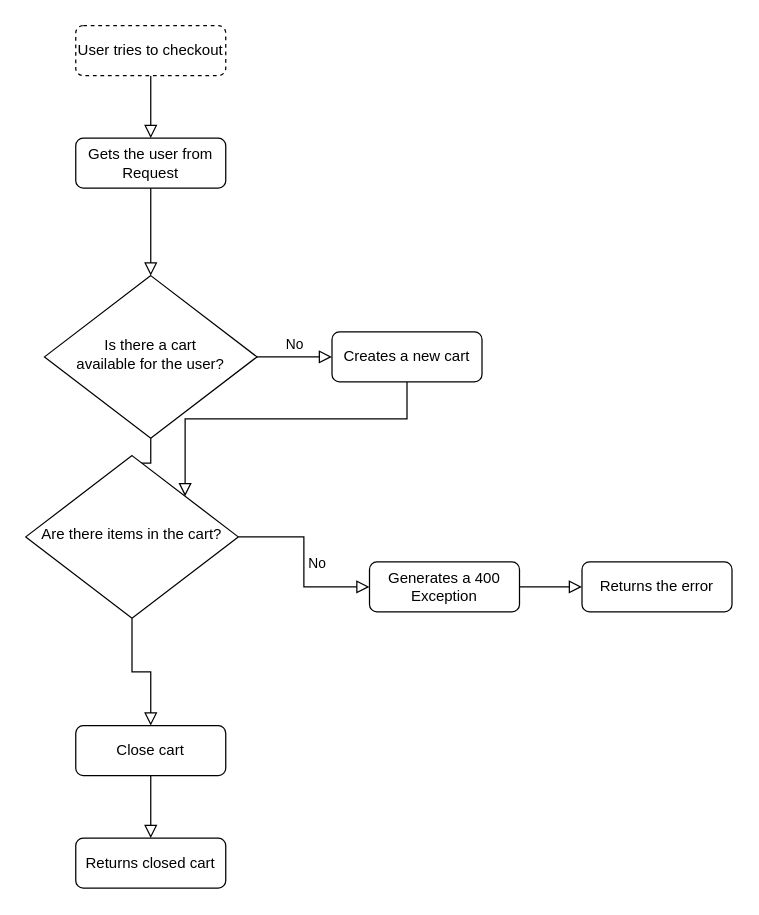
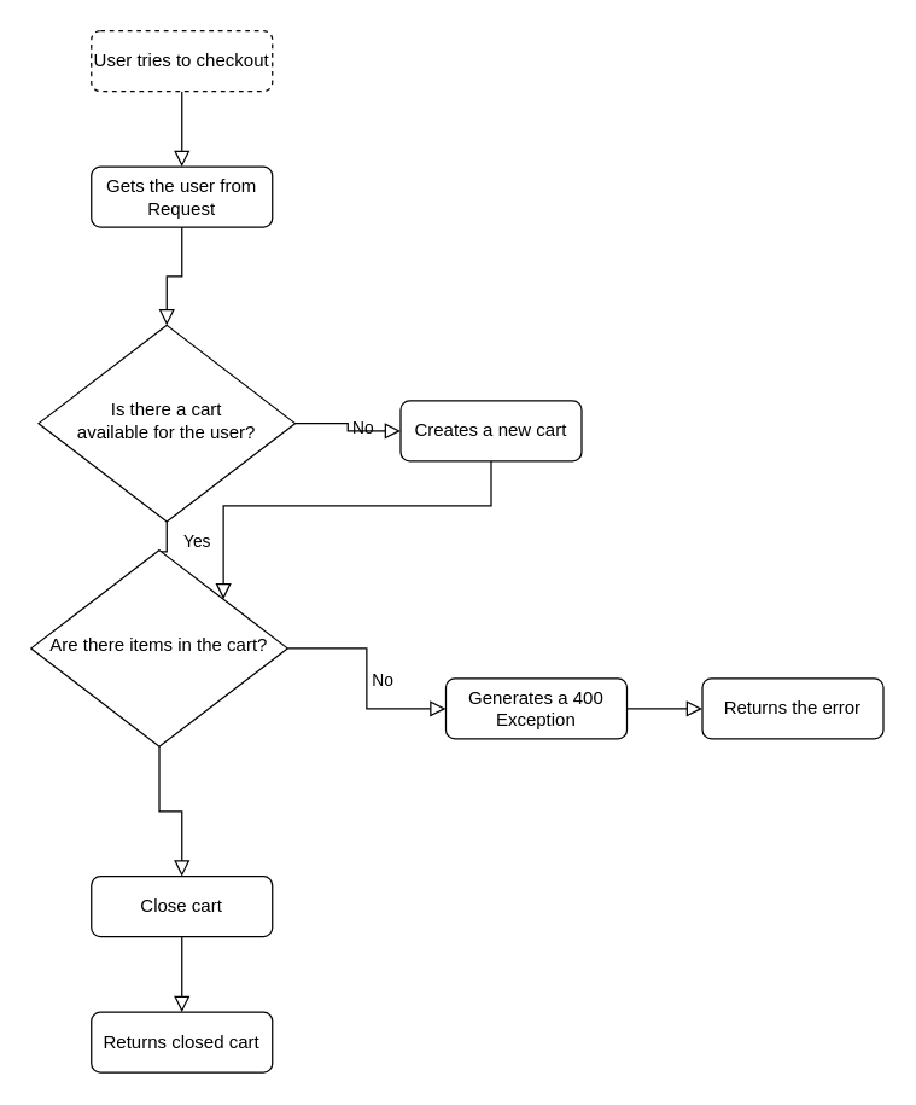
  <mxCell id="0" />
  <mxCell id="1" parent="0" />
  <mxCell id="2" value="" style="rounded=0;html=1;jettySize=auto;orthogonalLoop=1;fontSize=11;endArrow=block;endFill=0;endSize=8;strokeWidth=1;shadow=0;labelBackgroundColor=none;edgeStyle=orthogonalEdgeStyle;entryX=0.5;entryY=0;entryDx=0;entryDy=0;" edge="1" parent="1" source="3" target="10"><mxGeometry relative="1" as="geometry" /></mxCell>
  <mxCell id="3" value="User tries to checkout" style="rounded=1;whiteSpace=wrap;html=1;fontSize=12;glass=0;strokeWidth=1;shadow=0;dashed=1;" vertex="1" parent="1"><mxGeometry x="60" y="20" width="120" height="40" as="geometry" /></mxCell>
  <mxCell id="4" value="Yes" style="rounded=0;html=1;jettySize=auto;orthogonalLoop=1;fontSize=11;endArrow=block;endFill=0;endSize=8;strokeWidth=1;shadow=0;labelBackgroundColor=none;edgeStyle=orthogonalEdgeStyle;" edge="1" parent="1" source="6" target="12"><mxGeometry y="20" relative="1" as="geometry"><mxPoint as="offset" /><mxPoint x="535" y="380" as="targetPoint" /></mxGeometry></mxCell>
  <mxCell id="5" value="No" style="edgeStyle=orthogonalEdgeStyle;rounded=0;html=1;jettySize=auto;orthogonalLoop=1;fontSize=11;endArrow=block;endFill=0;endSize=8;strokeWidth=1;shadow=0;labelBackgroundColor=none;" edge="1" parent="1" source="6" target="7"><mxGeometry y="10" relative="1" as="geometry"><mxPoint as="offset" /></mxGeometry></mxCell>
- <mxCell id="6" value="Is there a cart &lt;br&gt;available for the user?" style="rhombus;whiteSpace=wrap;html=1;shadow=0;fontFamily=Helvetica;fontSize=12;align=center;strokeWidth=1;spacing=6;spacingTop=-4;" vertex="1" parent="1"><mxGeometry x="35" y="220" width="170" height="130" as="geometry" /></mxCell>
+ <mxCell id="6" value="Is there a cart &lt;br&gt;available for the user?" style="rhombus;whiteSpace=wrap;html=1;shadow=0;fontFamily=Helvetica;fontSize=12;align=center;strokeWidth=1;spacing=6;spacingTop=-4;" vertex="1" parent="1"><mxGeometry x="25" y="215" width="170" height="130" as="geometry" /></mxCell>
  <mxCell id="7" value="Creates a new cart" style="rounded=1;whiteSpace=wrap;html=1;fontSize=12;glass=0;strokeWidth=1;shadow=0;" vertex="1" parent="1"><mxGeometry x="265" y="265" width="120" height="40" as="geometry" /></mxCell>
  <mxCell id="8" value="Returns closed cart" style="rounded=1;whiteSpace=wrap;html=1;fontSize=12;glass=0;strokeWidth=1;shadow=0;" vertex="1" parent="1"><mxGeometry x="60" y="670" width="120" height="40" as="geometry" /></mxCell>
  <mxCell id="9" value="" style="rounded=0;html=1;jettySize=auto;orthogonalLoop=1;fontSize=11;endArrow=block;endFill=0;endSize=8;strokeWidth=1;shadow=0;labelBackgroundColor=none;edgeStyle=orthogonalEdgeStyle;exitX=0.5;exitY=1;exitDx=0;exitDy=0;entryX=1;entryY=0;entryDx=0;entryDy=0;" edge="1" parent="1" source="7" target="12"><mxGeometry relative="1" as="geometry"><mxPoint x="165" y="230" as="sourcePoint" /><mxPoint x="165" y="280" as="targetPoint" /></mxGeometry></mxCell>
  <mxCell id="10" value="Gets the user from Request" style="rounded=1;whiteSpace=wrap;html=1;fontSize=12;glass=0;strokeWidth=1;shadow=0;" vertex="1" parent="1"><mxGeometry x="60" y="110" width="120" height="40" as="geometry" /></mxCell>
  <mxCell id="11" value="" style="rounded=0;html=1;jettySize=auto;orthogonalLoop=1;fontSize=11;endArrow=block;endFill=0;endSize=8;strokeWidth=1;shadow=0;labelBackgroundColor=none;edgeStyle=orthogonalEdgeStyle;entryX=0.5;entryY=0;entryDx=0;entryDy=0;exitX=0.5;exitY=1;exitDx=0;exitDy=0;" edge="1" parent="1" source="10" target="6"><mxGeometry relative="1" as="geometry"><mxPoint x="130" y="70" as="sourcePoint" /><mxPoint x="120" y="190" as="targetPoint" /></mxGeometry></mxCell>
  <mxCell id="12" value="Are there items in the cart?" style="rhombus;whiteSpace=wrap;html=1;shadow=0;fontFamily=Helvetica;fontSize=12;align=center;strokeWidth=1;spacing=6;spacingTop=-4;" vertex="1" parent="1"><mxGeometry x="20" y="364" width="170" height="130" as="geometry" /></mxCell>
  <mxCell id="13" value="Close cart" style="rounded=1;whiteSpace=wrap;html=1;fontSize=12;glass=0;strokeWidth=1;shadow=0;" vertex="1" parent="1"><mxGeometry x="60" y="580" width="120" height="40" as="geometry" /></mxCell>
  <mxCell id="14" value="" style="rounded=0;html=1;jettySize=auto;orthogonalLoop=1;fontSize=11;endArrow=block;endFill=0;endSize=8;strokeWidth=1;shadow=0;labelBackgroundColor=none;edgeStyle=orthogonalEdgeStyle;entryX=0.5;entryY=0;entryDx=0;entryDy=0;exitX=0.5;exitY=1;exitDx=0;exitDy=0;" edge="1" parent="1" source="12" target="13"><mxGeometry relative="1" as="geometry"><mxPoint x="130" y="160" as="sourcePoint" /><mxPoint x="130" y="230" as="targetPoint" /></mxGeometry></mxCell>
  <mxCell id="15" value="" style="rounded=0;html=1;jettySize=auto;orthogonalLoop=1;fontSize=11;endArrow=block;endFill=0;endSize=8;strokeWidth=1;shadow=0;labelBackgroundColor=none;edgeStyle=orthogonalEdgeStyle;entryX=0.5;entryY=0;entryDx=0;entryDy=0;exitX=0.5;exitY=1;exitDx=0;exitDy=0;" edge="1" parent="1" source="13" target="8"><mxGeometry relative="1" as="geometry"><mxPoint x="130" y="544" as="sourcePoint" /><mxPoint x="130" y="580" as="targetPoint" /></mxGeometry></mxCell>
  <mxCell id="16" value="Generates a 400 Exception" style="rounded=1;whiteSpace=wrap;html=1;fontSize=12;glass=0;strokeWidth=1;shadow=0;" vertex="1" parent="1"><mxGeometry x="295" y="449" width="120" height="40" as="geometry" /></mxCell>
  <mxCell id="17" value="No" style="edgeStyle=orthogonalEdgeStyle;rounded=0;html=1;jettySize=auto;orthogonalLoop=1;fontSize=11;endArrow=block;endFill=0;endSize=8;strokeWidth=1;shadow=0;labelBackgroundColor=none;exitX=1;exitY=0.5;exitDx=0;exitDy=0;entryX=0;entryY=0.5;entryDx=0;entryDy=0;" edge="1" parent="1" source="12" target="16"><mxGeometry y="10" relative="1" as="geometry"><mxPoint as="offset" /><mxPoint x="215" y="295" as="sourcePoint" /><mxPoint x="275" y="295" as="targetPoint" /></mxGeometry></mxCell>
  <mxCell id="18" value="Returns the error" style="rounded=1;whiteSpace=wrap;html=1;fontSize=12;glass=0;strokeWidth=1;shadow=0;" vertex="1" parent="1"><mxGeometry x="465" y="449" width="120" height="40" as="geometry" /></mxCell>
  <mxCell id="19" value="" style="rounded=0;html=1;jettySize=auto;orthogonalLoop=1;fontSize=11;endArrow=block;endFill=0;endSize=8;strokeWidth=1;shadow=0;labelBackgroundColor=none;edgeStyle=orthogonalEdgeStyle;entryX=0;entryY=0.5;entryDx=0;entryDy=0;exitX=1;exitY=0.5;exitDx=0;exitDy=0;" edge="1" parent="1" source="16" target="18"><mxGeometry relative="1" as="geometry"><mxPoint x="130" y="630" as="sourcePoint" /><mxPoint x="130" y="680" as="targetPoint" /></mxGeometry></mxCell>
